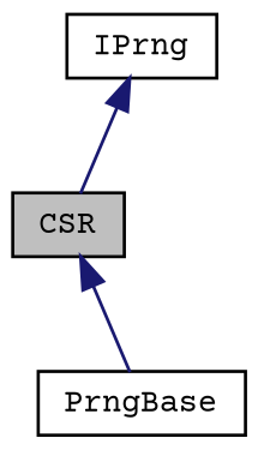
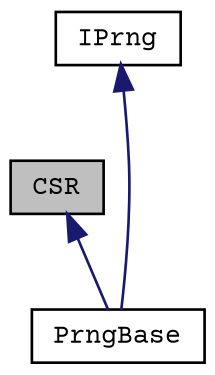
  digraph {
    fontname="Courier Prime"
    node [color=black fillcolor=white fontname="Courier Prime" fontsize=10 shape=record style=filled]
    edge [color=midnightblue dir=back fontname="Courier Prime" fontsize=10 labelfontname=Helvetica labelfontsize=10 style=solid]
    n1 [fillcolor=grey75 fontcolor=black height=0.2 label=CSR width=0.4]
    n2 [height=0.2 label=PrngBase width=0.4]
    n3 [height=0.2 label=IPrng width=0.4]
    n1 -> n2
-   n3 -> n1
+   n3 -> n2
  }
